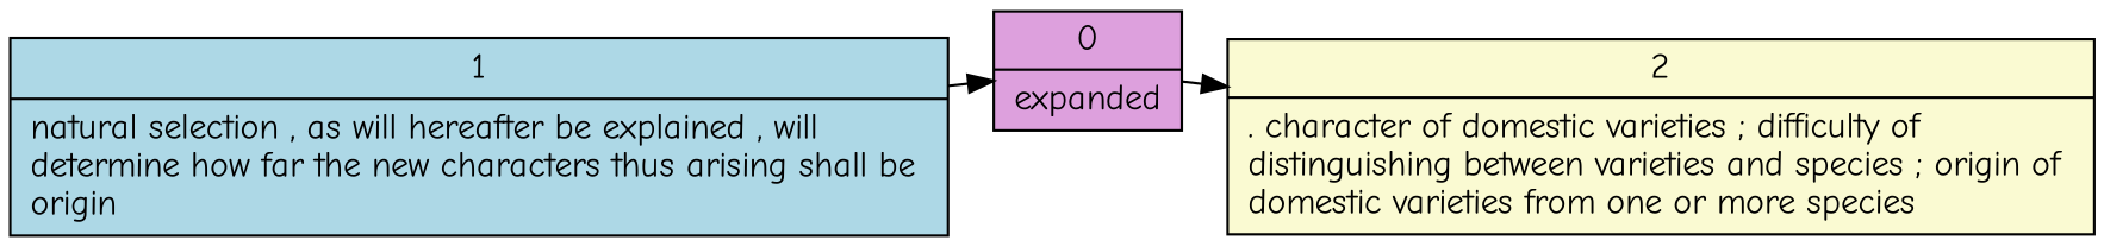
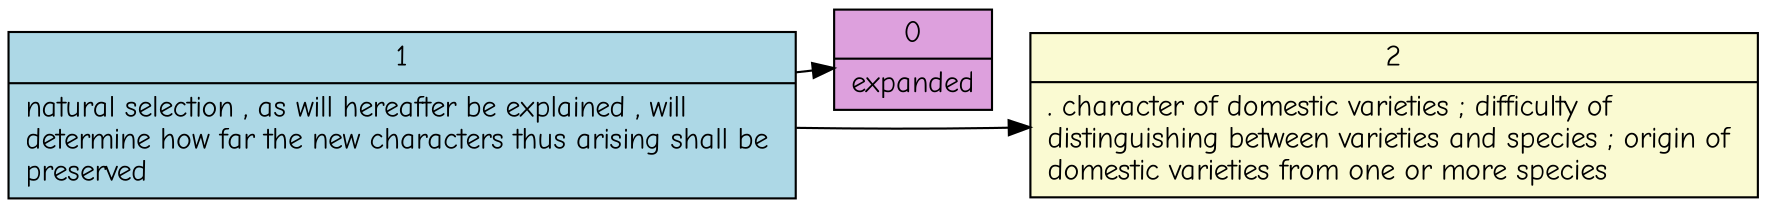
  digraph {
    fontname="Comic Neue"
    rankdir=LR
    ranksep=0.25
    node [fontname="Comic Neue" shape=record style=filled]
    edge [fontname="Comic Neue"]
    n1 [fillcolor=plum label="0|expanded"]
    n2 [fillcolor=lightgoldenrodyellow label="2|. character of domestic varieties ; difficulty of \ldistinguishing between varieties and species ; origin of \ldomestic varieties from one or more species \l}"]
-   n3 [fillcolor=lightblue label="1|natural selection , as will hereafter be explained , will \ldetermine how far the new characters thus arising shall be \lorigin \l}"]
-   n1 -> n2
+   n3 [fillcolor=lightblue label="1|natural selection , as will hereafter be explained , will \ldetermine how far the new characters thus arising shall be \lpreserved \l}"]
+   n3 -> n2
    n3 -> n1
  }
